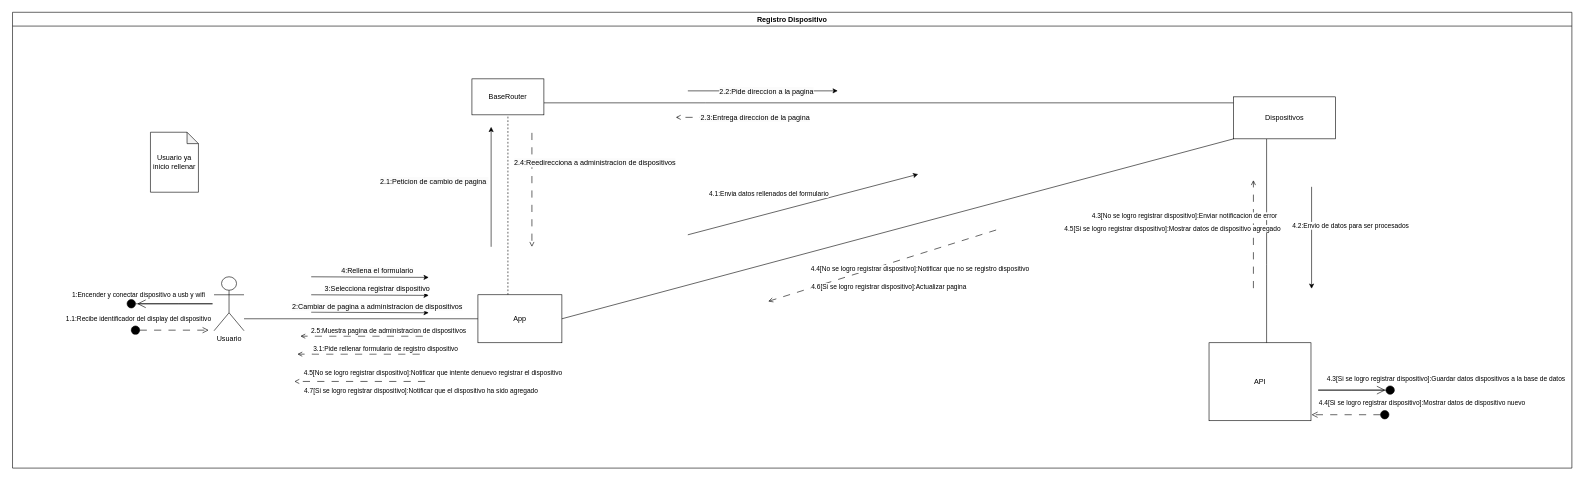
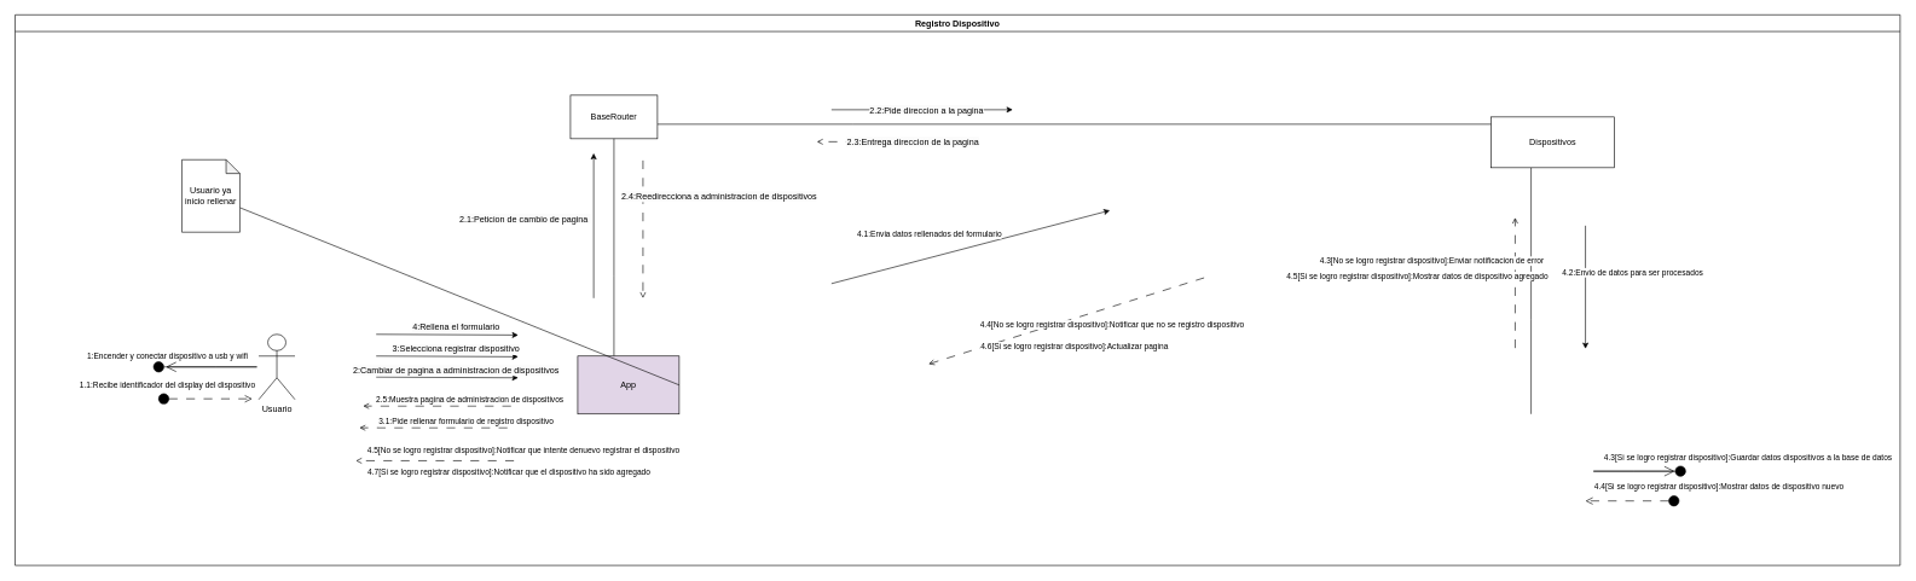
  <mxCell id="0" />
  <mxCell id="1" parent="0" />
  <mxCell id="2" value="Registro Dispositivo" style="swimlane;whiteSpace=wrap;html=1;" vertex="1" parent="1"><mxGeometry x="20" y="20" width="2600" height="760" as="geometry" /></mxCell>
- <mxCell id="3" style="edgeStyle=orthogonalEdgeStyle;rounded=0;orthogonalLoop=1;jettySize=auto;html=1;entryX=0;entryY=0.5;entryDx=0;entryDy=0;endArrow=none;endFill=0;" edge="1" parent="2" source="4" target="8"><mxGeometry relative="1" as="geometry"><Array as="points"><mxPoint x="476" y="511" /><mxPoint x="476" y="511" /></Array></mxGeometry></mxCell>
  <mxCell id="4" value="Usuario" style="shape=umlActor;verticalLabelPosition=bottom;verticalAlign=top;html=1;outlineConnect=0;" vertex="1" parent="2"><mxGeometry x="336" y="441" width="50" height="90" as="geometry" /></mxCell>
  <mxCell id="5" style="edgeStyle=orthogonalEdgeStyle;rounded=0;orthogonalLoop=1;jettySize=auto;html=1;endArrow=none;endFill=0;" edge="1" parent="2" source="6" target="11"><mxGeometry relative="1" as="geometry"><Array as="points"><mxPoint x="1156" y="151" /><mxPoint x="1156" y="151" /></Array></mxGeometry></mxCell>
  <mxCell id="6" value="BaseRouter" style="rounded=0;whiteSpace=wrap;html=1;" vertex="1" parent="2"><mxGeometry x="766" y="111" width="120" height="60" as="geometry" /></mxCell>
- <mxCell id="7" style="edgeStyle=orthogonalEdgeStyle;rounded=0;orthogonalLoop=1;jettySize=auto;html=1;endArrow=none;endFill=0;dashed=1;" edge="1" parent="2" source="8" target="6"><mxGeometry relative="1" as="geometry"><Array as="points"><mxPoint x="826" y="361" /><mxPoint x="826" y="361" /></Array></mxGeometry></mxCell>
- <mxCell id="8" value="App" style="rounded=0;whiteSpace=wrap;html=1;" vertex="1" parent="2"><mxGeometry x="776" y="471" width="140" height="80" as="geometry" /></mxCell>
- <mxCell id="9" value="API" style="rounded=0;whiteSpace=wrap;html=1;" vertex="1" parent="2"><mxGeometry x="1995" y="551" width="170" height="130" as="geometry" /></mxCell>
+ <mxCell id="7" style="edgeStyle=orthogonalEdgeStyle;rounded=0;orthogonalLoop=1;jettySize=auto;html=1;endArrow=none;endFill=0;" edge="1" parent="2" source="8" target="6"><mxGeometry relative="1" as="geometry"><Array as="points"><mxPoint x="826" y="361" /><mxPoint x="826" y="361" /></Array></mxGeometry></mxCell>
+ <mxCell id="8" value="App" style="rounded=0;whiteSpace=wrap;html=1;fillColor=#e1d5e7;" vertex="1" parent="2"><mxGeometry x="776" y="471" width="140" height="80" as="geometry" /></mxCell>
  <mxCell id="10" style="edgeStyle=orthogonalEdgeStyle;rounded=0;orthogonalLoop=1;jettySize=auto;html=1;endArrow=none;endFill=0;" edge="1" parent="2" source="11"><mxGeometry relative="1" as="geometry"><Array as="points"><mxPoint x="2091" y="421" /><mxPoint x="2091" y="421" /></Array><mxPoint x="2091.0" y="551" as="targetPoint" /></mxGeometry></mxCell>
  <mxCell id="11" value="Dispositivos" style="rounded=0;whiteSpace=wrap;html=1;" vertex="1" parent="2"><mxGeometry x="2036" y="141" width="170" height="70" as="geometry" /></mxCell>
  <mxCell id="12" value="" style="endArrow=classic;html=1;rounded=0;" edge="1" parent="2"><mxGeometry width="50" height="50" relative="1" as="geometry"><mxPoint x="498" y="500" as="sourcePoint" /><mxPoint x="694" y="501" as="targetPoint" /></mxGeometry></mxCell>
  <mxCell id="13" value="&lt;span style=&quot;font-size: 12px; background-color: rgb(251, 251, 251);&quot;&gt;2:Cambiar de pagina a administracion de dispositivos&lt;/span&gt;" style="edgeLabel;html=1;align=center;verticalAlign=middle;resizable=0;points=[];" vertex="1" connectable="0" parent="12"><mxGeometry x="-0.107" y="-2" relative="1" as="geometry"><mxPoint x="22" y="-12" as="offset" /></mxGeometry></mxCell>
  <mxCell id="14" value="" style="endArrow=classic;html=1;rounded=0;" edge="1" parent="2"><mxGeometry width="50" height="50" relative="1" as="geometry"><mxPoint x="798" y="391" as="sourcePoint" /><mxPoint x="798" y="191" as="targetPoint" /></mxGeometry></mxCell>
  <mxCell id="15" value="&lt;span style=&quot;font-size: 12px; background-color: rgb(251, 251, 251);&quot;&gt;2.1:Peticion de cambio de pagina&amp;nbsp;&lt;/span&gt;" style="edgeLabel;html=1;align=center;verticalAlign=middle;resizable=0;points=[];" vertex="1" connectable="0" parent="14"><mxGeometry x="0.001" y="2" relative="1" as="geometry"><mxPoint x="-94" y="-10" as="offset" /></mxGeometry></mxCell>
  <mxCell id="16" value="" style="endArrow=open;html=1;rounded=0;endFill=0;dashed=1;dashPattern=12 12;" edge="1" parent="2"><mxGeometry width="50" height="50" relative="1" as="geometry"><mxPoint x="866" y="201" as="sourcePoint" /><mxPoint x="866" y="391" as="targetPoint" /></mxGeometry></mxCell>
  <mxCell id="17" value="&lt;span style=&quot;font-size: 12px; background-color: rgb(251, 251, 251);&quot;&gt;2.4:Reedirecciona a administracion de dispositivos&lt;/span&gt;" style="edgeLabel;html=1;align=center;verticalAlign=middle;resizable=0;points=[];" vertex="1" connectable="0" parent="16"><mxGeometry x="-0.085" y="-4" relative="1" as="geometry"><mxPoint x="108" y="-38" as="offset" /></mxGeometry></mxCell>
  <mxCell id="18" value="" style="endArrow=classic;html=1;rounded=0;" edge="1" parent="2"><mxGeometry width="50" height="50" relative="1" as="geometry"><mxPoint x="1126" y="131" as="sourcePoint" /><mxPoint x="1376" y="131" as="targetPoint" /></mxGeometry></mxCell>
  <mxCell id="19" value="&lt;span style=&quot;font-size: 12px; background-color: rgb(251, 251, 251);&quot;&gt;2.2:Pide direccion a la pagina&lt;/span&gt;" style="edgeLabel;html=1;align=center;verticalAlign=middle;resizable=0;points=[];" vertex="1" connectable="0" parent="18"><mxGeometry x="0.563" y="-2" relative="1" as="geometry"><mxPoint x="-65" y="-2" as="offset" /></mxGeometry></mxCell>
  <mxCell id="20" value="" style="endArrow=classic;html=1;rounded=0;" edge="1" parent="2"><mxGeometry width="50" height="50" relative="1" as="geometry"><mxPoint x="2166" y="291" as="sourcePoint" /><mxPoint x="2166" y="461" as="targetPoint" /><Array as="points" /></mxGeometry></mxCell>
  <mxCell id="21" value="4.2:Envio de datos para ser procesados" style="edgeLabel;html=1;align=center;verticalAlign=middle;resizable=0;points=[];" vertex="1" connectable="0" parent="20"><mxGeometry x="0.174" y="2" relative="1" as="geometry"><mxPoint x="62" y="-36" as="offset" /></mxGeometry></mxCell>
  <mxCell id="22" value="" style="endArrow=open;html=1;rounded=0;endFill=0;dashed=1;dashPattern=12 12;" edge="1" parent="2"><mxGeometry width="50" height="50" relative="1" as="geometry"><mxPoint x="2069" y="460" as="sourcePoint" /><mxPoint x="2069" y="280" as="targetPoint" /></mxGeometry></mxCell>
  <mxCell id="23" value="4.3[No se logro registrar dispositivo]:Enviar notificacion de error" style="edgeLabel;html=1;align=center;verticalAlign=middle;resizable=0;points=[];" vertex="1" connectable="0" parent="22"><mxGeometry x="0.335" relative="1" as="geometry"><mxPoint x="-116" y="-1" as="offset" /></mxGeometry></mxCell>
  <mxCell id="24" value="4.5[Si se logro registrar dispositivo]:Mostrar datos de dispositivo agregado" style="edgeLabel;html=1;align=center;verticalAlign=middle;resizable=0;points=[];" vertex="1" connectable="0" parent="22"><mxGeometry x="-0.407" y="3" relative="1" as="geometry"><mxPoint x="-133" y="-47" as="offset" /></mxGeometry></mxCell>
  <mxCell id="25" value="" style="endArrow=open;html=1;rounded=0;endFill=0;dashed=1;dashPattern=12 12;" edge="1" parent="2"><mxGeometry width="50" height="50" relative="1" as="geometry"><mxPoint x="1326" y="175.17" as="sourcePoint" /><mxPoint x="1106" y="175.17" as="targetPoint" /></mxGeometry></mxCell>
  <mxCell id="26" value="&lt;span style=&quot;font-size: 12px; background-color: rgb(251, 251, 251);&quot;&gt;2.3:Entrega direccion de la pagina&lt;/span&gt;" style="edgeLabel;html=1;align=center;verticalAlign=middle;resizable=0;points=[];" vertex="1" connectable="0" parent="25"><mxGeometry x="0.103" y="-5" relative="1" as="geometry"><mxPoint x="32" y="5" as="offset" /></mxGeometry></mxCell>
- <mxCell id="27" value="" style="endArrow=none;html=1;rounded=0;entryX=0;entryY=1;entryDx=0;entryDy=0;exitX=1;exitY=0.5;exitDx=0;exitDy=0;endFill=0;" edge="1" parent="2" source="8" target="11"><mxGeometry width="50" height="50" relative="1" as="geometry"><mxPoint x="956" y="451" as="sourcePoint" /><mxPoint x="1136" y="341" as="targetPoint" /></mxGeometry></mxCell>
+ <mxCell id="27" value="" style="endArrow=none;html=1;rounded=0;exitX=1;exitY=0.5;exitDx=0;exitDy=0;endFill=0;" edge="1" parent="2" source="8" target="52"><mxGeometry width="50" height="50" relative="1" as="geometry"><mxPoint x="956" y="451" as="sourcePoint" /><mxPoint x="1136" y="341" as="targetPoint" /></mxGeometry></mxCell>
  <mxCell id="28" value="" style="endArrow=classic;html=1;rounded=0;" edge="1" parent="2"><mxGeometry width="50" height="50" relative="1" as="geometry"><mxPoint x="1126" y="371" as="sourcePoint" /><mxPoint x="1510" y="270" as="targetPoint" /></mxGeometry></mxCell>
  <mxCell id="29" value="4.1:Envia datos rellenados del formulario" style="edgeLabel;html=1;align=center;verticalAlign=middle;resizable=0;points=[];" vertex="1" connectable="0" parent="28"><mxGeometry x="-0.211" y="3" relative="1" as="geometry"><mxPoint x="-17" y="-26" as="offset" /></mxGeometry></mxCell>
  <mxCell id="30" value="" style="endArrow=open;html=1;rounded=0;endFill=0;dashed=1;dashPattern=12 12;" edge="1" parent="2"><mxGeometry width="50" height="50" relative="1" as="geometry"><mxPoint x="1640" y="363" as="sourcePoint" /><mxPoint x="1260" y="482" as="targetPoint" /></mxGeometry></mxCell>
  <mxCell id="31" value="4.4[No se logro registrar dispositivo]:Notificar que no se registro dispositivo" style="edgeLabel;html=1;align=center;verticalAlign=middle;resizable=0;points=[];" vertex="1" connectable="0" parent="30"><mxGeometry x="0.426" y="-4" relative="1" as="geometry"><mxPoint x="145" y="-17" as="offset" /></mxGeometry></mxCell>
  <mxCell id="32" value="4.6[Si se logro registrar dispositivo]:Actualizar pagina" style="edgeLabel;html=1;align=center;verticalAlign=middle;resizable=0;points=[];" vertex="1" connectable="0" parent="30"><mxGeometry x="0.734" y="-1" relative="1" as="geometry"><mxPoint x="150" y="-8" as="offset" /></mxGeometry></mxCell>
  <mxCell id="33" value="" style="endArrow=open;html=1;rounded=0;endFill=0;dashed=1;dashPattern=12 12;" edge="1" parent="2"><mxGeometry width="50" height="50" relative="1" as="geometry"><mxPoint x="684" y="540" as="sourcePoint" /><mxPoint x="480" y="540" as="targetPoint" /></mxGeometry></mxCell>
  <mxCell id="34" value="2.5:Muestra pagina de administracion de dispositivos" style="edgeLabel;html=1;align=center;verticalAlign=middle;resizable=0;points=[];" vertex="1" connectable="0" parent="33"><mxGeometry x="-0.166" y="2" relative="1" as="geometry"><mxPoint x="27" y="-11" as="offset" /></mxGeometry></mxCell>
  <mxCell id="35" value="4.4[Si se logro registrar dispositivo]:Mostrar datos de dispositivo nuevo" style="html=1;verticalAlign=bottom;startArrow=circle;startFill=1;endArrow=open;startSize=6;endSize=8;curved=0;rounded=0;dashed=1;dashPattern=12 12;entryX=1;entryY=0;entryDx=0;entryDy=5;entryPerimeter=0;" edge="1" parent="2"><mxGeometry x="-1" y="-55" width="80" relative="1" as="geometry"><mxPoint x="2296" y="671" as="sourcePoint" /><mxPoint x="2166" y="671" as="targetPoint" /><mxPoint x="54" y="44" as="offset" /></mxGeometry></mxCell>
  <mxCell id="36" value="" style="group;rotation=180;" vertex="1" connectable="0" parent="2"><mxGeometry x="277" y="486" width="121" as="geometry" /></mxCell>
  <mxCell id="37" value="1:Encender y conectar dispositivo a usb y wifi" style="html=1;verticalAlign=bottom;startArrow=none;startFill=0;endArrow=oval;curved=0;rounded=0;endFill=1;targetPerimeterSpacing=2;endSize=14;" edge="1" parent="36"><mxGeometry x="0.875" y="-6" width="80" relative="1" as="geometry"><mxPoint as="sourcePoint" /><mxPoint x="-79" as="targetPoint" /><mxPoint as="offset" /><Array as="points"><mxPoint x="56.467" /></Array></mxGeometry></mxCell>
  <mxCell id="38" value="" style="endArrow=open;endFill=1;endSize=12;html=1;rounded=0;" edge="1" parent="36"><mxGeometry width="160" relative="1" as="geometry"><mxPoint as="sourcePoint" /><mxPoint x="-69" as="targetPoint" /></mxGeometry></mxCell>
  <mxCell id="39" value="1.1:Recibe identificador del display del dispositivo" style="html=1;verticalAlign=bottom;startArrow=circle;startFill=1;endArrow=open;startSize=6;endSize=8;curved=0;rounded=0;dashed=1;dashPattern=12 12;" edge="1" parent="2"><mxGeometry x="-0.8" y="10" width="80" relative="1" as="geometry"><mxPoint x="197" y="530.0" as="sourcePoint" /><mxPoint x="327" y="530" as="targetPoint" /><mxPoint as="offset" /></mxGeometry></mxCell>
  <mxCell id="40" value="" style="endArrow=classic;html=1;rounded=0;" edge="1" parent="2"><mxGeometry width="50" height="50" relative="1" as="geometry"><mxPoint x="498" y="471" as="sourcePoint" /><mxPoint x="694" y="472" as="targetPoint" /></mxGeometry></mxCell>
  <mxCell id="41" value="&lt;span style=&quot;font-size: 12px; background-color: rgb(251, 251, 251);&quot;&gt;3:Selecciona registrar dispositivo&lt;/span&gt;" style="edgeLabel;html=1;align=center;verticalAlign=middle;resizable=0;points=[];" vertex="1" connectable="0" parent="40"><mxGeometry x="-0.107" y="-2" relative="1" as="geometry"><mxPoint x="22" y="-12" as="offset" /></mxGeometry></mxCell>
  <mxCell id="42" value="" style="endArrow=open;html=1;rounded=0;endFill=0;dashed=1;dashPattern=12 12;" edge="1" parent="2"><mxGeometry width="50" height="50" relative="1" as="geometry"><mxPoint x="679" y="570" as="sourcePoint" /><mxPoint x="475" y="570" as="targetPoint" /></mxGeometry></mxCell>
  <mxCell id="43" value="3.1:Pide rellenar formulario de registro dispositivo" style="edgeLabel;html=1;align=center;verticalAlign=middle;resizable=0;points=[];" vertex="1" connectable="0" parent="42"><mxGeometry x="-0.166" y="2" relative="1" as="geometry"><mxPoint x="27" y="-11" as="offset" /></mxGeometry></mxCell>
  <mxCell id="44" value="" style="endArrow=classic;html=1;rounded=0;" edge="1" parent="2"><mxGeometry width="50" height="50" relative="1" as="geometry"><mxPoint x="498" y="441" as="sourcePoint" /><mxPoint x="694" y="442" as="targetPoint" /></mxGeometry></mxCell>
  <mxCell id="45" value="&lt;span style=&quot;font-size: 12px; background-color: rgb(251, 251, 251);&quot;&gt;4:Rellena el formulario&lt;/span&gt;" style="edgeLabel;html=1;align=center;verticalAlign=middle;resizable=0;points=[];" vertex="1" connectable="0" parent="44"><mxGeometry x="-0.107" y="-2" relative="1" as="geometry"><mxPoint x="22" y="-12" as="offset" /></mxGeometry></mxCell>
  <mxCell id="46" value="" style="endArrow=open;html=1;rounded=0;endFill=0;dashed=1;dashPattern=12 12;" edge="1" parent="2"><mxGeometry width="50" height="50" relative="1" as="geometry"><mxPoint x="688" y="615.5" as="sourcePoint" /><mxPoint x="470" y="615.5" as="targetPoint" /></mxGeometry></mxCell>
  <mxCell id="47" value="4.5[No se logro registrar dispositivo]:Notificar que intente denuevo registrar el dispositivo" style="edgeLabel;html=1;align=center;verticalAlign=middle;resizable=0;points=[];" vertex="1" connectable="0" parent="46"><mxGeometry x="0.426" y="-4" relative="1" as="geometry"><mxPoint x="167" y="-11" as="offset" /></mxGeometry></mxCell>
  <mxCell id="48" value="4.7[Si se logro registrar dispositivo]:Notificar que el dispositivo ha sido agregado" style="edgeLabel;html=1;align=center;verticalAlign=middle;resizable=0;points=[];" vertex="1" connectable="0" parent="46"><mxGeometry x="0.734" y="-1" relative="1" as="geometry"><mxPoint x="181" y="16" as="offset" /></mxGeometry></mxCell>
  <mxCell id="49" value="" style="group" vertex="1" connectable="0" parent="1"><mxGeometry x="2197" y="650" width="120" as="geometry" /></mxCell>
  <mxCell id="50" value="4.3[Si se logro registrar dispositivo]:Guardar datos dispositivos a la base de datos" style="html=1;verticalAlign=bottom;startArrow=none;startFill=0;endArrow=oval;curved=0;rounded=0;endFill=1;targetPerimeterSpacing=2;endSize=14;" edge="1" parent="49"><mxGeometry x="1" y="94" width="80" relative="1" as="geometry"><mxPoint as="sourcePoint" /><mxPoint x="120" as="targetPoint" /><mxPoint x="93" y="84" as="offset" /><Array as="points"><mxPoint x="56" /></Array></mxGeometry></mxCell>
  <mxCell id="51" value="" style="endArrow=open;endFill=1;endSize=12;html=1;rounded=0;" edge="1" parent="49"><mxGeometry width="160" relative="1" as="geometry"><mxPoint as="sourcePoint" /><mxPoint x="112" as="targetPoint" /></mxGeometry></mxCell>
  <mxCell id="52" value="Usuario ya inicio rellenar" style="shape=note;whiteSpace=wrap;html=1;backgroundOutline=1;darkOpacity=0.05;size=19;" vertex="1" parent="1"><mxGeometry x="250" y="220" width="80" height="100" as="geometry" /></mxCell>
